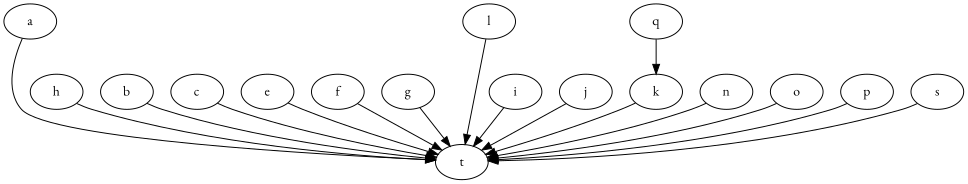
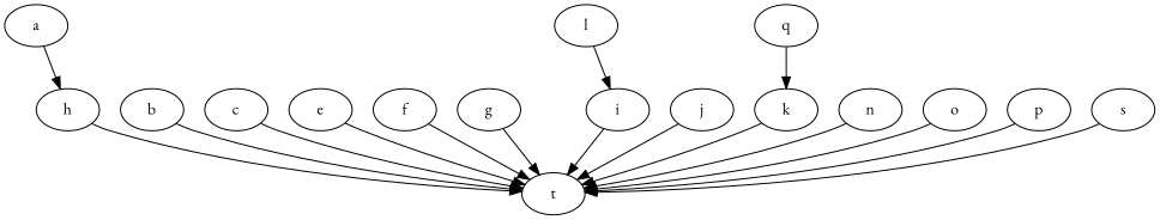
  digraph {
    fontname="EB Garamond"
    node [Weight=3 fontname="EB Garamond"]
    edge [Weight=3 fontname="EB Garamond"]
    a [Weight=2]
    t
    b
    c [Weight=10]
    e [Weight=5]
    f [Weight=2]
    g [Weight=12]
    h [Weight=25]
    i [Weight=33]
    j [Weight=2]
    k [Weight=5]
    l [Weight=1]
    n [Weight=23]
    o
    p [Weight=4]
    q
    s
-   a -> t [Weight=4]
+   a -> h [Weight=4]
    b -> t
    c -> t [Weight=45]
    e -> t [Weight=9]
    f -> t [Weight=13]
    g -> t [Weight=7]
    h -> t [Weight=8]
    i -> t
    j -> t [Weight=4]
    k -> t [Weight=5]
-   l -> t [Weight=23]
+   l -> i [Weight=23]
    n -> t
    o -> t [Weight=2]
    p -> t [Weight=13]
    q -> k [Weight=7]
    s -> t
  }
